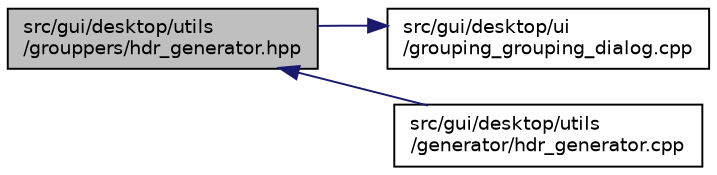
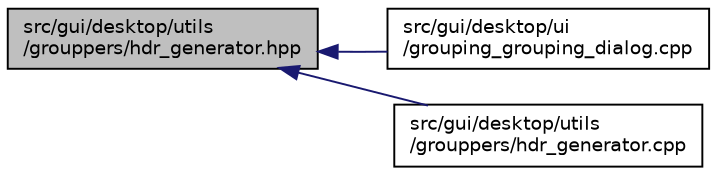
  digraph {
    rankdir=LR
    node [color=black fillcolor=white fontname=Helvetica fontsize=10 shape=record style=filled]
    edge [color=midnightblue dir=back fontname=Helvetica fontsize=10 labelfontname=Helvetica labelfontsize=10 style=solid]
    n1 [fillcolor=grey75 fontcolor=black height=0.2 label="src/gui/desktop/utils\l/grouppers/hdr_generator.hpp" width=0.4]
    n2 [height=0.2 label="src/gui/desktop/ui\l/grouping_grouping_dialog.cpp" width=0.4]
-   n3 [height=0.2 label="src/gui/desktop/utils\l/generator/hdr_generator.cpp" width=0.4]
-   n2 -> n1
+   n3 [height=0.2 label="src/gui/desktop/utils\l/grouppers/hdr_generator.cpp" width=0.4]
+   n1 -> n2
    n1 -> n3
  }
